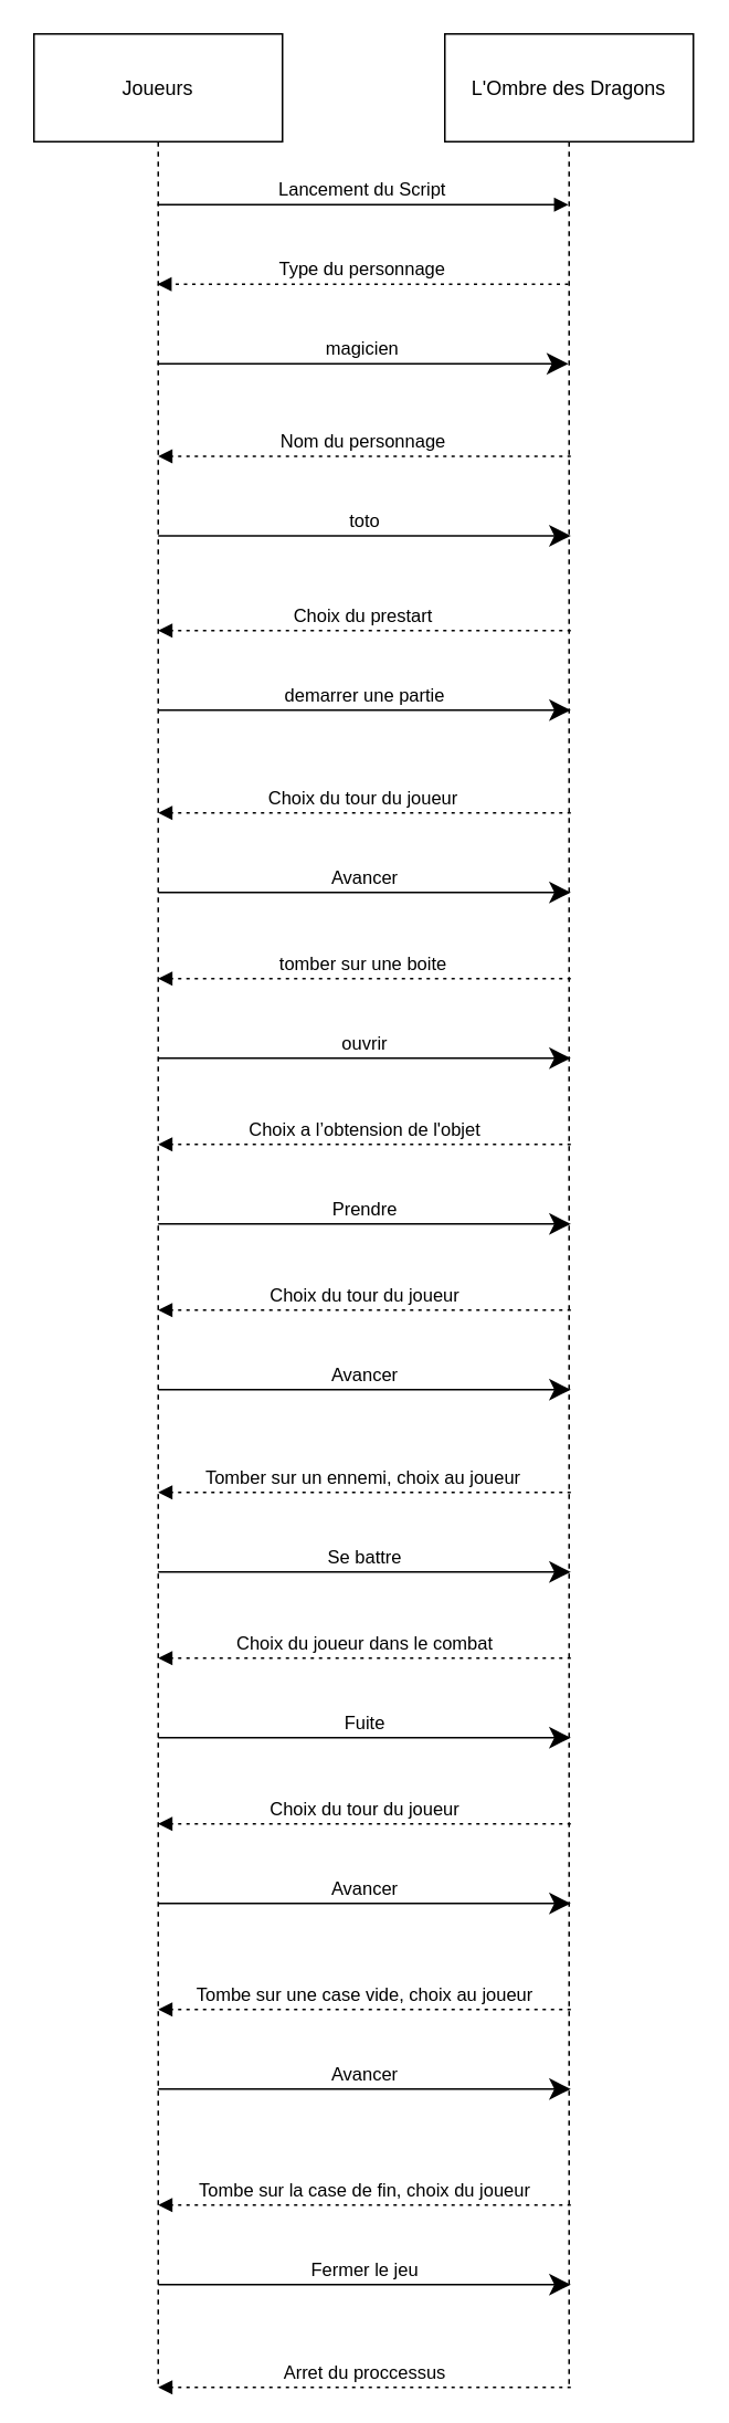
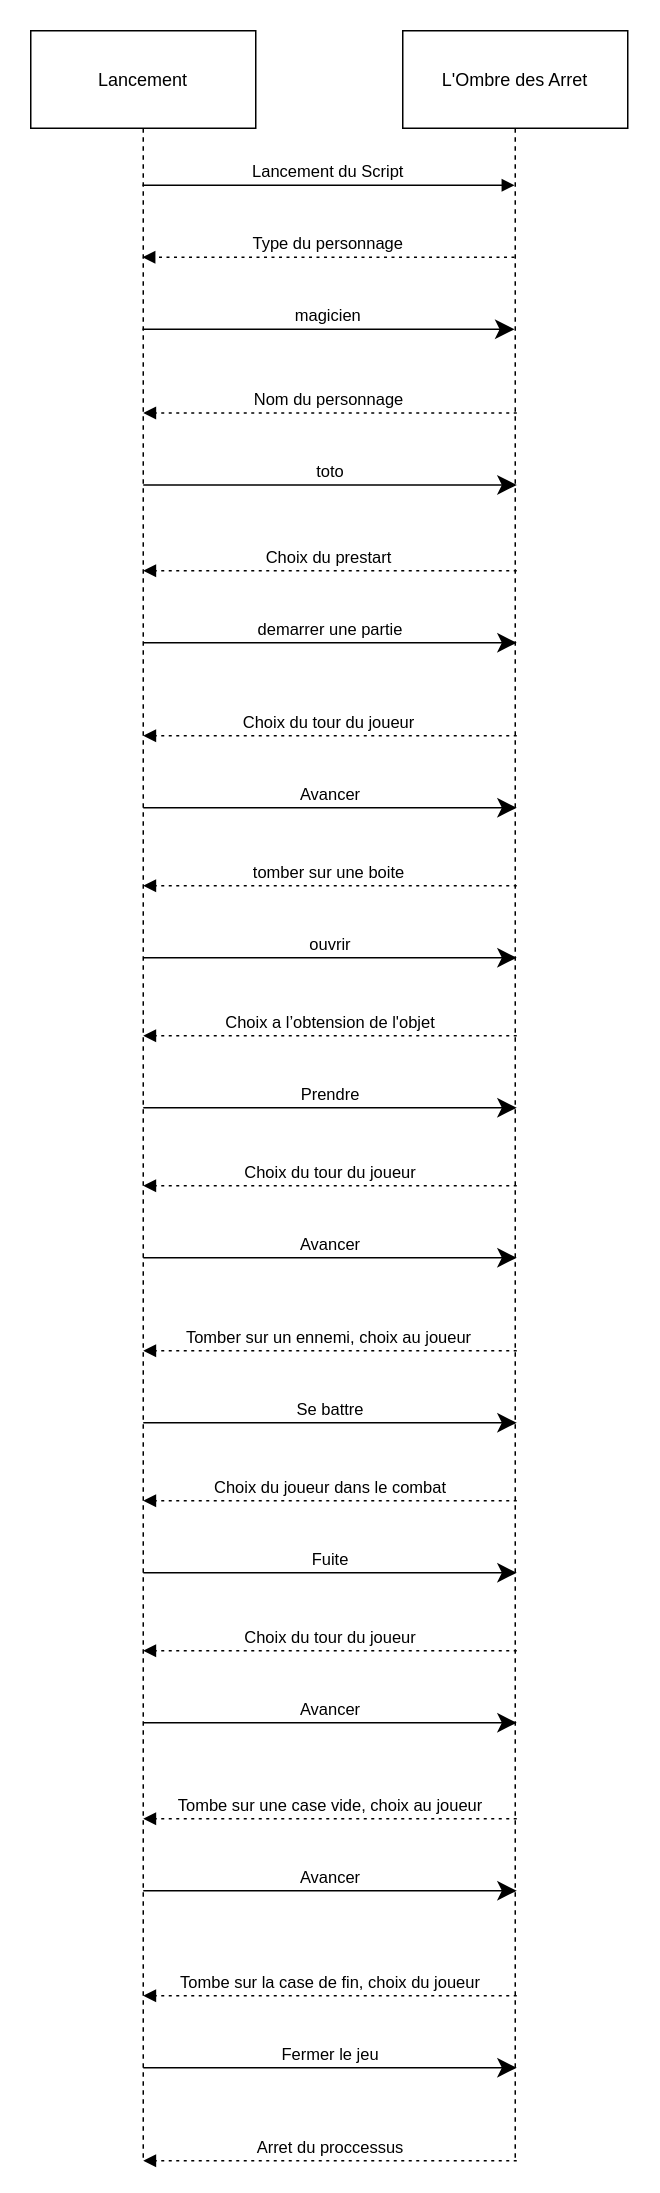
  <mxCell id="0" />
  <mxCell id="1" parent="0" />
- <mxCell id="2" value="Joueurs" style="shape=umlLifeline;perimeter=lifelinePerimeter;whiteSpace=wrap;container=1;dropTarget=0;collapsible=0;recursiveResize=0;outlineConnect=0;portConstraint=eastwest;newEdgeStyle={&quot;edgeStyle&quot;:&quot;elbowEdgeStyle&quot;,&quot;elbow&quot;:&quot;vertical&quot;,&quot;curved&quot;:0,&quot;rounded&quot;:0};size=65;" parent="1" vertex="1"><mxGeometry x="20" width="150" height="1420" as="geometry" y="20" /></mxCell>
- <mxCell id="3" value="L'Ombre des Dragons" style="shape=umlLifeline;perimeter=lifelinePerimeter;whiteSpace=wrap;container=1;dropTarget=0;collapsible=0;recursiveResize=0;outlineConnect=0;portConstraint=eastwest;newEdgeStyle={&quot;edgeStyle&quot;:&quot;elbowEdgeStyle&quot;,&quot;elbow&quot;:&quot;vertical&quot;,&quot;curved&quot;:0,&quot;rounded&quot;:0};size=65;" parent="1" vertex="1"><mxGeometry x="268" width="150" height="1420" as="geometry" y="20" /></mxCell>
+ <mxCell id="2" value="Lancement" style="shape=umlLifeline;perimeter=lifelinePerimeter;whiteSpace=wrap;container=1;dropTarget=0;collapsible=0;recursiveResize=0;outlineConnect=0;portConstraint=eastwest;newEdgeStyle={&quot;edgeStyle&quot;:&quot;elbowEdgeStyle&quot;,&quot;elbow&quot;:&quot;vertical&quot;,&quot;curved&quot;:0,&quot;rounded&quot;:0};size=65;" parent="1" vertex="1"><mxGeometry x="20" width="150" height="1420" as="geometry" y="20" /></mxCell>
+ <mxCell id="3" value="L'Ombre des Arret" style="shape=umlLifeline;perimeter=lifelinePerimeter;whiteSpace=wrap;container=1;dropTarget=0;collapsible=0;recursiveResize=0;outlineConnect=0;portConstraint=eastwest;newEdgeStyle={&quot;edgeStyle&quot;:&quot;elbowEdgeStyle&quot;,&quot;elbow&quot;:&quot;vertical&quot;,&quot;curved&quot;:0,&quot;rounded&quot;:0};size=65;" parent="1" vertex="1"><mxGeometry x="268" width="150" height="1420" as="geometry" y="20" /></mxCell>
  <mxCell id="4" value="Lancement du Script" style="verticalAlign=bottom;edgeStyle=elbowEdgeStyle;elbow=vertical;curved=0;rounded=0;endArrow=block;" parent="1" source="2" target="3" edge="1"><mxGeometry relative="1" as="geometry"><Array as="points"><mxPoint x="228" y="123" /></Array></mxGeometry></mxCell>
  <mxCell id="5" value="Type du personnage" style="verticalAlign=bottom;edgeStyle=elbowEdgeStyle;elbow=vertical;curved=0;rounded=0;dashed=1;dashPattern=2 3;endArrow=block;" parent="1" source="3" target="2" edge="1"><mxGeometry relative="1" as="geometry"><Array as="points"><mxPoint x="231" y="171" /></Array></mxGeometry></mxCell>
  <mxCell id="6" value="magicien" style="verticalAlign=bottom;edgeStyle=elbowEdgeStyle;elbow=vertical;curved=0;rounded=0;endArrow=classic;endSize=10;" parent="1" source="2" target="3" edge="1"><mxGeometry relative="1" as="geometry"><Array as="points"><mxPoint x="228" y="219" /></Array></mxGeometry></mxCell>
  <mxCell id="7" value="Nom du personnage" style="verticalAlign=bottom;edgeStyle=elbowEdgeStyle;elbow=vertical;curved=0;rounded=0;dashed=1;dashPattern=2 3;endArrow=block;" edge="1" parent="1"><mxGeometry relative="1" as="geometry"><Array as="points"><mxPoint x="232" y="274.82" /></Array><mxPoint x="344" y="274.82" as="sourcePoint" /><mxPoint x="95" y="274.82" as="targetPoint" /></mxGeometry></mxCell>
  <mxCell id="8" value="toto" style="verticalAlign=bottom;edgeStyle=elbowEdgeStyle;elbow=horizontal;curved=0;rounded=0;endArrow=classic;endSize=10;" edge="1" parent="1"><mxGeometry relative="1" as="geometry"><Array as="points"><mxPoint x="229" y="322.82" /></Array><mxPoint x="95" y="322.82" as="sourcePoint" /><mxPoint x="344" y="322.82" as="targetPoint" /></mxGeometry></mxCell>
  <mxCell id="9" value="Choix du prestart" style="verticalAlign=bottom;edgeStyle=elbowEdgeStyle;elbow=vertical;curved=0;rounded=0;dashed=1;dashPattern=2 3;endArrow=block;" edge="1" parent="1"><mxGeometry relative="1" as="geometry"><Array as="points"><mxPoint x="232" y="380" /></Array><mxPoint x="344" y="380" as="sourcePoint" /><mxPoint x="95" y="380" as="targetPoint" /></mxGeometry></mxCell>
  <mxCell id="10" value="demarrer une partie" style="verticalAlign=bottom;edgeStyle=elbowEdgeStyle;elbow=vertical;curved=0;rounded=0;endArrow=classic;endSize=10;" edge="1" parent="1"><mxGeometry relative="1" as="geometry"><Array as="points"><mxPoint x="229" y="428" /></Array><mxPoint x="95" y="428" as="sourcePoint" /><mxPoint x="344" y="428" as="targetPoint" /></mxGeometry></mxCell>
  <mxCell id="11" value="Choix du tour du joueur" style="verticalAlign=bottom;edgeStyle=elbowEdgeStyle;elbow=vertical;curved=0;rounded=0;dashed=1;dashPattern=2 3;endArrow=block;" edge="1" parent="1"><mxGeometry relative="1" as="geometry"><Array as="points"><mxPoint x="232" y="490" /></Array><mxPoint x="344" y="490" as="sourcePoint" /><mxPoint x="95" y="490" as="targetPoint" /></mxGeometry></mxCell>
  <mxCell id="12" value="Avancer" style="verticalAlign=bottom;edgeStyle=elbowEdgeStyle;elbow=vertical;curved=0;rounded=0;endArrow=classic;endSize=10;" edge="1" parent="1"><mxGeometry relative="1" as="geometry"><Array as="points"><mxPoint x="229" y="538" /></Array><mxPoint x="95" y="538" as="sourcePoint" /><mxPoint x="344" y="538" as="targetPoint" /></mxGeometry></mxCell>
  <mxCell id="13" value="tomber sur une boite" style="verticalAlign=bottom;edgeStyle=elbowEdgeStyle;elbow=vertical;curved=0;rounded=0;dashed=1;dashPattern=2 3;endArrow=block;" edge="1" parent="1"><mxGeometry relative="1" as="geometry"><Array as="points"><mxPoint x="232" y="590" /></Array><mxPoint x="344" y="590" as="sourcePoint" /><mxPoint x="95" y="590" as="targetPoint" /></mxGeometry></mxCell>
  <mxCell id="14" value="ouvrir" style="verticalAlign=bottom;edgeStyle=elbowEdgeStyle;elbow=vertical;curved=0;rounded=0;endArrow=classic;endSize=10;" edge="1" parent="1"><mxGeometry relative="1" as="geometry"><Array as="points"><mxPoint x="229" y="638" /></Array><mxPoint x="95" y="638" as="sourcePoint" /><mxPoint x="344" y="638" as="targetPoint" /></mxGeometry></mxCell>
  <mxCell id="15" value="Choix a l’obtension de l'objet" style="verticalAlign=bottom;edgeStyle=elbowEdgeStyle;elbow=vertical;curved=0;rounded=0;dashed=1;dashPattern=2 3;endArrow=block;" edge="1" parent="1"><mxGeometry x="-0.003" relative="1" as="geometry"><Array as="points"><mxPoint x="232" y="690" /></Array><mxPoint x="344" y="690" as="sourcePoint" /><mxPoint x="95" y="690" as="targetPoint" /><mxPoint as="offset" /></mxGeometry></mxCell>
  <mxCell id="16" value="Prendre" style="verticalAlign=bottom;edgeStyle=elbowEdgeStyle;elbow=vertical;curved=0;rounded=0;endArrow=classic;endSize=10;" edge="1" parent="1"><mxGeometry relative="1" as="geometry"><Array as="points"><mxPoint x="229" y="738" /></Array><mxPoint x="95" y="738" as="sourcePoint" /><mxPoint x="344" y="738" as="targetPoint" /></mxGeometry></mxCell>
  <mxCell id="17" value="Choix du tour du joueur" style="verticalAlign=bottom;edgeStyle=elbowEdgeStyle;elbow=vertical;curved=0;rounded=0;dashed=1;dashPattern=2 3;endArrow=block;" edge="1" parent="1"><mxGeometry x="-0.003" relative="1" as="geometry"><Array as="points"><mxPoint x="232" y="790" /></Array><mxPoint x="344" y="790" as="sourcePoint" /><mxPoint x="95" y="790" as="targetPoint" /><mxPoint as="offset" /></mxGeometry></mxCell>
  <mxCell id="18" value="Avancer" style="verticalAlign=bottom;edgeStyle=elbowEdgeStyle;elbow=vertical;curved=0;rounded=0;endArrow=classic;endSize=10;" edge="1" parent="1"><mxGeometry relative="1" as="geometry"><Array as="points"><mxPoint x="229" y="838" /></Array><mxPoint x="95" y="838" as="sourcePoint" /><mxPoint x="344" y="838" as="targetPoint" /></mxGeometry></mxCell>
  <mxCell id="19" value="Tomber sur un ennemi, choix au joueur" style="verticalAlign=bottom;edgeStyle=elbowEdgeStyle;elbow=horizontal;curved=0;rounded=0;dashed=1;dashPattern=2 3;endArrow=block;" edge="1" parent="1"><mxGeometry relative="1" as="geometry"><Array as="points"><mxPoint x="232" y="900" /></Array><mxPoint x="344" y="900" as="sourcePoint" /><mxPoint x="95" y="900" as="targetPoint" /></mxGeometry></mxCell>
  <mxCell id="20" value="Se battre" style="verticalAlign=bottom;edgeStyle=elbowEdgeStyle;elbow=vertical;curved=0;rounded=0;endArrow=classic;endSize=10;" edge="1" parent="1"><mxGeometry relative="1" as="geometry"><Array as="points"><mxPoint x="229" y="948" /></Array><mxPoint x="95" y="948" as="sourcePoint" /><mxPoint x="344" y="948" as="targetPoint" /></mxGeometry></mxCell>
  <mxCell id="21" value="Choix du joueur dans le combat" style="verticalAlign=bottom;edgeStyle=elbowEdgeStyle;elbow=vertical;curved=0;rounded=0;dashed=1;dashPattern=2 3;endArrow=block;" edge="1" parent="1"><mxGeometry x="-0.003" relative="1" as="geometry"><Array as="points"><mxPoint x="232" y="1000" /></Array><mxPoint x="344" y="1000" as="sourcePoint" /><mxPoint x="95" y="1000" as="targetPoint" /><mxPoint as="offset" /></mxGeometry></mxCell>
  <mxCell id="22" value="Fuite" style="verticalAlign=bottom;edgeStyle=elbowEdgeStyle;elbow=vertical;curved=0;rounded=0;endArrow=classic;endSize=10;" edge="1" parent="1"><mxGeometry relative="1" as="geometry"><Array as="points"><mxPoint x="229" y="1048" /></Array><mxPoint x="95" y="1048" as="sourcePoint" /><mxPoint x="344" y="1048" as="targetPoint" /></mxGeometry></mxCell>
  <mxCell id="23" value="Choix du tour du joueur" style="verticalAlign=bottom;edgeStyle=elbowEdgeStyle;elbow=vertical;curved=0;rounded=0;dashed=1;dashPattern=2 3;endArrow=block;" edge="1" parent="1"><mxGeometry x="-0.003" relative="1" as="geometry"><Array as="points"><mxPoint x="232" y="1100" /></Array><mxPoint x="344" y="1100" as="sourcePoint" /><mxPoint x="95" y="1100" as="targetPoint" /><mxPoint as="offset" /></mxGeometry></mxCell>
  <mxCell id="24" value="Avancer" style="verticalAlign=bottom;edgeStyle=elbowEdgeStyle;elbow=vertical;curved=0;rounded=0;endArrow=classic;endSize=10;" edge="1" parent="1"><mxGeometry relative="1" as="geometry"><Array as="points"><mxPoint x="229" y="1148" /></Array><mxPoint x="95" y="1148" as="sourcePoint" /><mxPoint x="344" y="1148" as="targetPoint" /></mxGeometry></mxCell>
  <mxCell id="25" value="Tombe sur une case vide, choix au joueur" style="verticalAlign=bottom;edgeStyle=elbowEdgeStyle;elbow=vertical;curved=0;rounded=0;dashed=1;dashPattern=2 3;endArrow=block;" edge="1" parent="1"><mxGeometry x="-0.003" relative="1" as="geometry"><Array as="points"><mxPoint x="232" y="1212" /></Array><mxPoint x="344" y="1212" as="sourcePoint" /><mxPoint x="95" y="1212" as="targetPoint" /><mxPoint as="offset" /></mxGeometry></mxCell>
  <mxCell id="26" value="Avancer" style="verticalAlign=bottom;edgeStyle=elbowEdgeStyle;elbow=vertical;curved=0;rounded=0;endArrow=classic;endSize=10;" edge="1" parent="1"><mxGeometry relative="1" as="geometry"><Array as="points"><mxPoint x="229" y="1260" /></Array><mxPoint x="95" y="1260" as="sourcePoint" /><mxPoint x="344" y="1260" as="targetPoint" /></mxGeometry></mxCell>
  <mxCell id="27" value="Tombe sur la case de fin, choix du joueur" style="verticalAlign=bottom;edgeStyle=elbowEdgeStyle;elbow=vertical;curved=0;rounded=0;dashed=1;dashPattern=2 3;endArrow=block;" edge="1" parent="1"><mxGeometry x="-0.003" relative="1" as="geometry"><Array as="points"><mxPoint x="232" y="1330" /></Array><mxPoint x="344" y="1330" as="sourcePoint" /><mxPoint x="95" y="1330" as="targetPoint" /><mxPoint as="offset" /></mxGeometry></mxCell>
  <mxCell id="28" value="Fermer le jeu" style="verticalAlign=bottom;edgeStyle=elbowEdgeStyle;elbow=vertical;curved=0;rounded=0;endArrow=classic;endSize=10;" edge="1" parent="1"><mxGeometry relative="1" as="geometry"><Array as="points"><mxPoint x="229" y="1378" /></Array><mxPoint x="95" y="1378" as="sourcePoint" /><mxPoint x="344" y="1378" as="targetPoint" /></mxGeometry></mxCell>
  <mxCell id="29" value="Arret du proccessus" style="verticalAlign=bottom;edgeStyle=elbowEdgeStyle;elbow=vertical;curved=0;rounded=0;dashed=1;dashPattern=2 3;endArrow=block;" edge="1" parent="1"><mxGeometry x="-0.003" relative="1" as="geometry"><Array as="points"><mxPoint x="232" y="1440" /></Array><mxPoint x="344" y="1440" as="sourcePoint" /><mxPoint x="95" y="1440" as="targetPoint" /><mxPoint as="offset" /></mxGeometry></mxCell>
